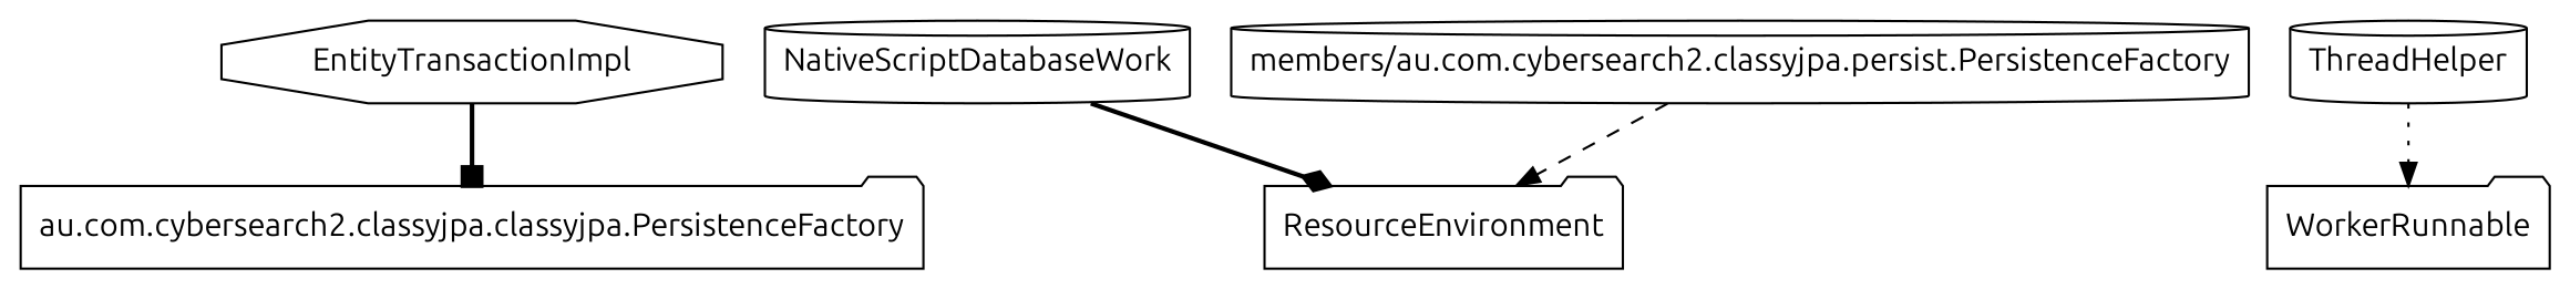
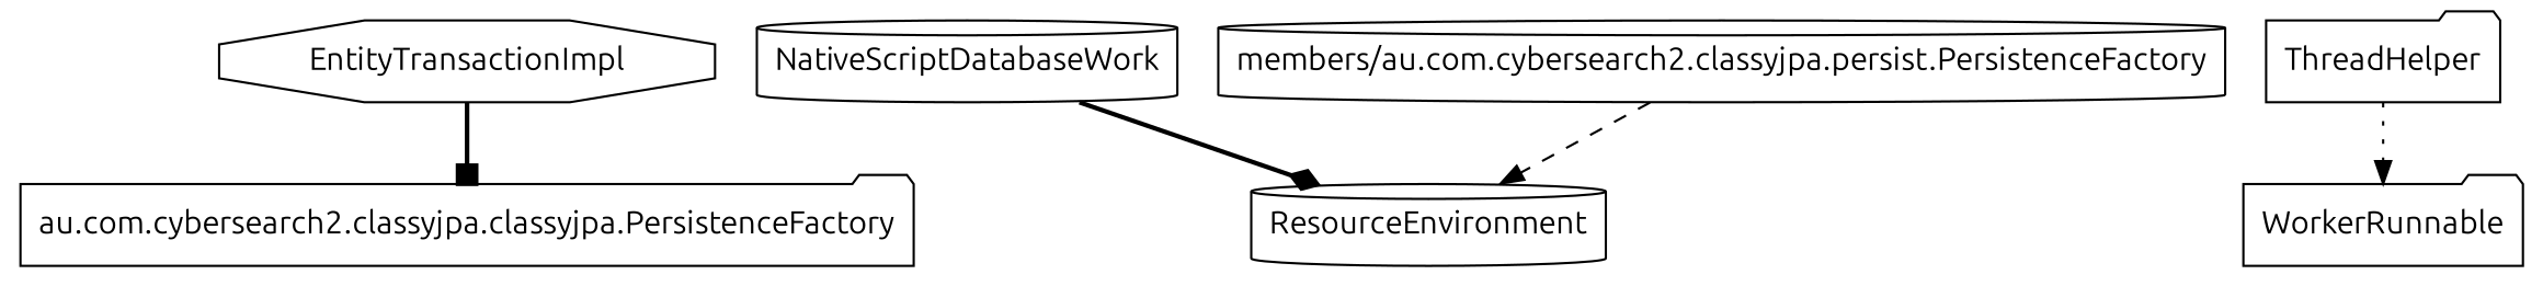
  digraph {
    concentrate=true
    fontname=Ubuntu
    node [fontname=Ubuntu shape=cylinder]
    edge [arrowhead=normal fontname=Ubuntu style=bold]
    n1 [label="au.com.cybersearch2.classyjpa.classyjpa.PersistenceFactory" shape=folder]
    EntityTransactionImpl [shape=octagon]
    NativeScriptDatabaseWork
-   ResourceEnvironment [shape=folder]
+   ResourceEnvironment
    WorkerRunnable [shape=folder]
-   ThreadHelper
+   ThreadHelper [shape=folder]
    n7 [label="members/au.com.cybersearch2.classyjpa.persist.PersistenceFactory"]
    EntityTransactionImpl -> n1 [arrowhead=box]
    NativeScriptDatabaseWork -> ResourceEnvironment [arrowhead=diamond]
    ThreadHelper -> WorkerRunnable [style=dotted]
    n7 -> ResourceEnvironment [style=dashed]
  }
